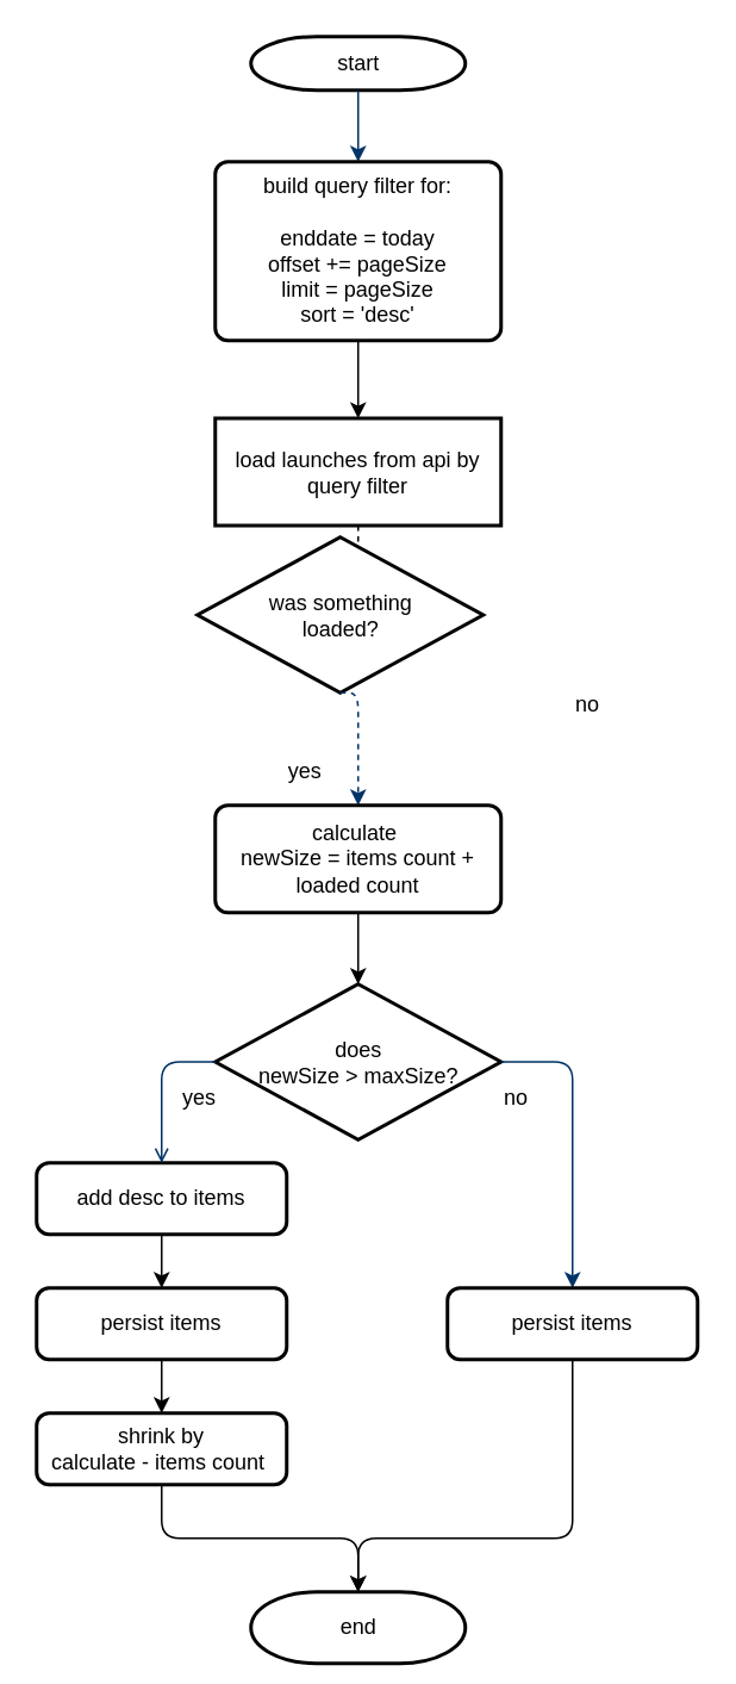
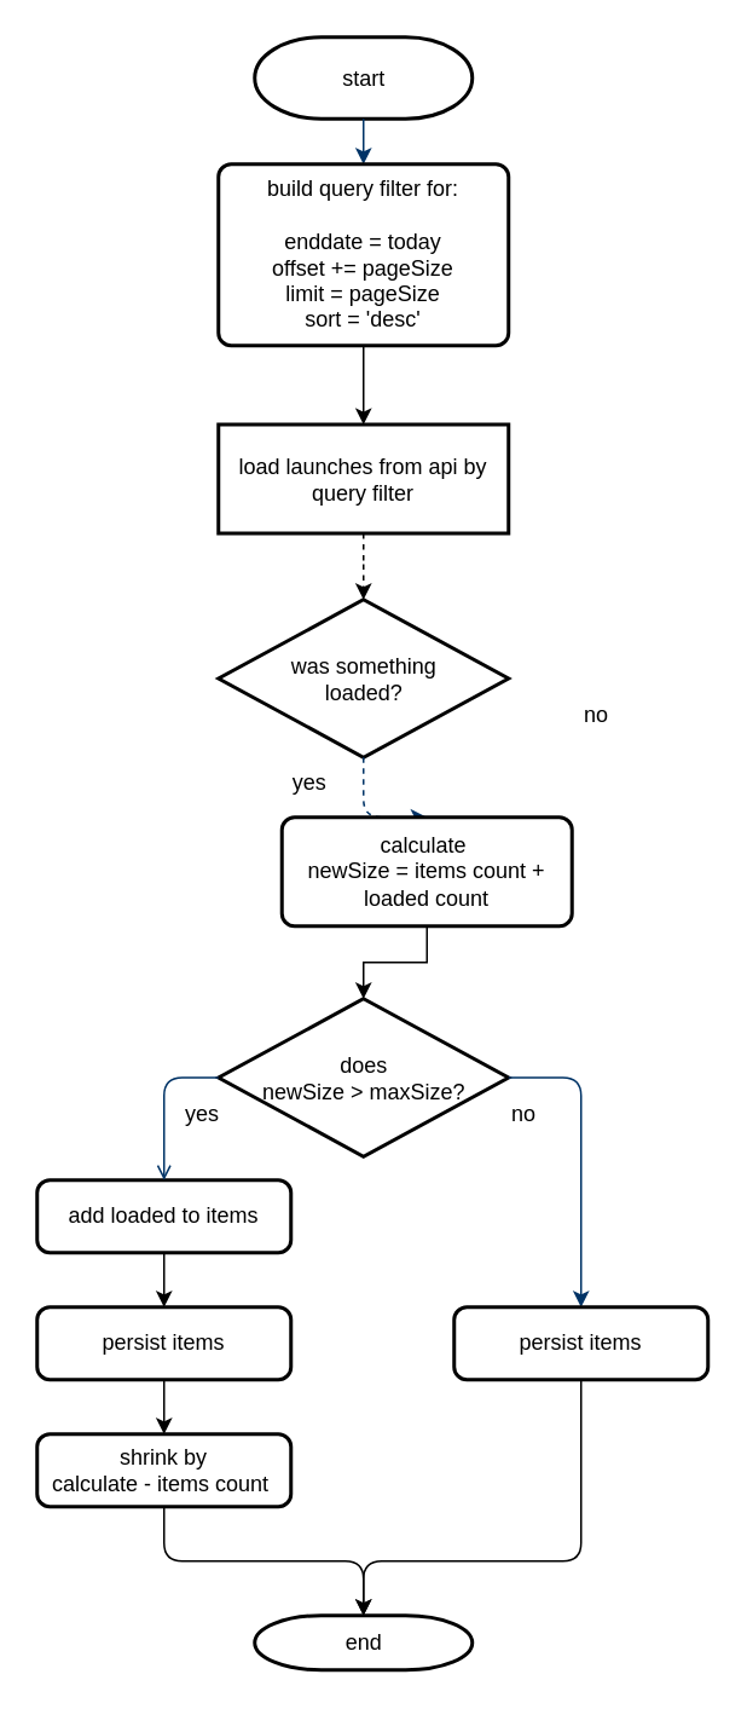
  <mxCell id="0" />
  <mxCell id="1" parent="0" />
- <mxCell id="2" value="start" style="shape=mxgraph.flowchart.terminator;strokeWidth=2;gradientColor=none;gradientDirection=north;fontStyle=0;html=1;" parent="1" vertex="1"><mxGeometry x="140" y="20" width="120" height="30" as="geometry" /></mxCell>
+ <mxCell id="2" value="start" style="shape=mxgraph.flowchart.terminator;strokeWidth=2;gradientColor=none;gradientDirection=north;fontStyle=0;html=1;" parent="1" vertex="1"><mxGeometry x="140" y="20" width="120" height="45" as="geometry" /></mxCell>
  <mxCell id="3" style="entryX=0.5;entryY=0;entryPerimeter=0;fontStyle=1;strokeColor=#003366;strokeWidth=1;html=1;exitX=0.5;exitY=1;exitDx=0;exitDy=0;exitPerimeter=0;" parent="1" source="2" target="5" edge="1"><mxGeometry relative="1" as="geometry"><mxPoint x="190" y="110" as="sourcePoint" /><mxPoint x="201" y="90" as="targetPoint" /></mxGeometry></mxCell>
  <mxCell id="4" value="" style="edgeStyle=orthogonalEdgeStyle;rounded=0;orthogonalLoop=1;jettySize=auto;html=1;" parent="1" source="5" target="7" edge="1"><mxGeometry relative="1" as="geometry" /></mxCell>
  <mxCell id="5" value="build query filter for:&lt;br&gt;&lt;br&gt;enddate = today&lt;br&gt;offset += pageSize&lt;br&gt;limit = pageSize&lt;br&gt;sort = 'desc'" style="rounded=1;whiteSpace=wrap;html=1;absoluteArcSize=1;arcSize=14;strokeWidth=2;" parent="1" vertex="1"><mxGeometry x="120" y="90" width="160" height="100" as="geometry" /></mxCell>
  <mxCell id="6" value="" style="edgeStyle=orthogonalEdgeStyle;rounded=0;orthogonalLoop=1;jettySize=auto;html=1;entryX=0.5;entryY=0;entryDx=0;entryDy=0;entryPerimeter=0;dashed=1;" parent="1" source="7" target="8" edge="1"><mxGeometry relative="1" as="geometry"><mxPoint x="200" y="330" as="targetPoint" /></mxGeometry></mxCell>
  <mxCell id="7" value="load launches from api by query filter" style="whiteSpace=wrap;html=1;absoluteArcSize=1;arcSize=14;strokeWidth=2;rounded=0;" parent="1" vertex="1"><mxGeometry x="120" y="233.5" width="160" height="60" as="geometry" /></mxCell>
- <mxCell id="8" value="was something&lt;br&gt;loaded?" style="shape=mxgraph.flowchart.decision;strokeWidth=2;gradientColor=none;gradientDirection=north;fontStyle=0;html=1;" parent="1" vertex="1"><mxGeometry x="110" y="300" width="160" height="87" as="geometry" /></mxCell>
+ <mxCell id="8" value="was something&lt;br&gt;loaded?" style="shape=mxgraph.flowchart.decision;strokeWidth=2;gradientColor=none;gradientDirection=north;fontStyle=0;html=1;" parent="1" vertex="1"><mxGeometry x="120" y="330" width="160" height="87" as="geometry" /></mxCell>
  <mxCell id="9" value="no" style="text;fontStyle=0;html=1;strokeColor=none;gradientColor=none;fillColor=none;strokeWidth=2;" parent="1" vertex="1"><mxGeometry x="320" y="380" width="40" height="26" as="geometry" /></mxCell>
  <mxCell id="10" value="" style="edgeStyle=elbowEdgeStyle;elbow=horizontal;fontColor=#001933;fontStyle=1;strokeColor=#003366;strokeWidth=1;html=1;exitX=0.5;exitY=1;exitDx=0;exitDy=0;exitPerimeter=0;entryX=0.5;entryY=0;entryDx=0;entryDy=0;dashed=1;" parent="1" source="8" target="14" edge="1"><mxGeometry x="-1" y="240" width="100" height="100" as="geometry"><mxPoint x="-121" y="190" as="sourcePoint" /><mxPoint x="200" y="450" as="targetPoint" /><Array as="points"><mxPoint x="200" y="430" /></Array></mxGeometry></mxCell>
  <mxCell id="11" value="yes" style="text;fontStyle=0;html=1;strokeColor=none;gradientColor=none;fillColor=none;strokeWidth=2;align=center;" parent="1" vertex="1"><mxGeometry x="150" y="417" width="40" height="26" as="geometry" /></mxCell>
- <mxCell id="12" value="end" style="shape=mxgraph.flowchart.terminator;strokeWidth=2;gradientColor=none;gradientDirection=north;fontStyle=0;html=1;" parent="1" vertex="1"><mxGeometry x="140" y="890" width="120" height="40" as="geometry" /></mxCell>
+ <mxCell id="12" value="end" style="shape=mxgraph.flowchart.terminator;strokeWidth=2;gradientColor=none;gradientDirection=north;fontStyle=0;html=1;" parent="1" vertex="1"><mxGeometry x="140" y="890" width="120" height="30" as="geometry" /></mxCell>
  <mxCell id="13" value="" style="edgeStyle=orthogonalEdgeStyle;rounded=0;orthogonalLoop=1;jettySize=auto;html=1;entryX=0.5;entryY=0;entryDx=0;entryDy=0;entryPerimeter=0;" parent="1" source="14" target="15" edge="1"><mxGeometry relative="1" as="geometry"><mxPoint x="200" y="550" as="targetPoint" /></mxGeometry></mxCell>
- <mxCell id="14" value="calculate&amp;nbsp;&lt;br&gt;newSize = items count + loaded count" style="rounded=1;whiteSpace=wrap;html=1;absoluteArcSize=1;arcSize=14;strokeWidth=2;" parent="1" vertex="1"><mxGeometry x="120" y="450" width="160" height="60" as="geometry" /></mxCell>
+ <mxCell id="14" value="calculate&amp;nbsp;&lt;br&gt;newSize = items count + loaded count" style="rounded=1;whiteSpace=wrap;html=1;absoluteArcSize=1;arcSize=14;strokeWidth=2;" parent="1" vertex="1"><mxGeometry x="155" y="450" width="160" height="60" as="geometry" /></mxCell>
  <mxCell id="15" value="does &lt;br&gt;&lt;span&gt;newSize &amp;gt; maxSize&lt;/span&gt;?" style="shape=mxgraph.flowchart.decision;strokeWidth=2;gradientColor=none;gradientDirection=north;fontStyle=0;html=1;" parent="1" vertex="1"><mxGeometry x="120" y="550" width="160" height="87" as="geometry" /></mxCell>
  <mxCell id="16" value="" style="edgeStyle=elbowEdgeStyle;elbow=horizontal;exitX=1;exitY=0.5;exitPerimeter=0;fontStyle=1;strokeColor=#003366;strokeWidth=1;html=1;exitDx=0;exitDy=0;entryX=0.5;entryY=0;entryDx=0;entryDy=0;" parent="1" source="15" target="18" edge="1"><mxGeometry x="390" y="278.5" width="100" height="100" as="geometry"><mxPoint x="290" y="383.5" as="sourcePoint" /><mxPoint x="320" y="650" as="targetPoint" /><Array as="points"><mxPoint x="320" y="700" /><mxPoint x="340" y="700" /><mxPoint x="270" y="480" /><mxPoint x="309" y="460" /><mxPoint x="309" y="430" /></Array></mxGeometry></mxCell>
  <mxCell id="17" value="no" style="text;fontStyle=0;html=1;strokeColor=none;gradientColor=none;fillColor=none;strokeWidth=2;" parent="1" vertex="1"><mxGeometry x="280" y="600" width="40" height="26" as="geometry" /></mxCell>
  <mxCell id="18" value="persist items" style="rounded=1;whiteSpace=wrap;html=1;absoluteArcSize=1;arcSize=14;strokeWidth=2;" parent="1" vertex="1"><mxGeometry x="250" y="720" width="140" height="40" as="geometry" /></mxCell>
  <mxCell id="19" value="" style="edgeStyle=orthogonalEdgeStyle;rounded=1;orthogonalLoop=1;jettySize=auto;html=1;entryX=0.5;entryY=0;entryDx=0;entryDy=0;entryPerimeter=0;" parent="1" source="18" target="12" edge="1"><mxGeometry relative="1" as="geometry"><mxPoint x="210" y="520" as="sourcePoint" /><mxPoint x="210" y="560" as="targetPoint" /><Array as="points"><mxPoint x="320" y="860" /><mxPoint x="200" y="860" /></Array></mxGeometry></mxCell>
- <mxCell id="20" value="add desc to items" style="rounded=1;whiteSpace=wrap;html=1;absoluteArcSize=1;arcSize=14;strokeWidth=2;" parent="1" vertex="1"><mxGeometry x="20" y="650" width="140" height="40" as="geometry" /></mxCell>
+ <mxCell id="20" value="add loaded to items" style="rounded=1;whiteSpace=wrap;html=1;absoluteArcSize=1;arcSize=14;strokeWidth=2;" parent="1" vertex="1"><mxGeometry x="20" y="650" width="140" height="40" as="geometry" /></mxCell>
  <mxCell id="21" value="" style="edgeStyle=elbowEdgeStyle;elbow=horizontal;exitX=0;exitY=0.5;exitPerimeter=0;fontStyle=1;strokeColor=#003366;strokeWidth=1;html=1;exitDx=0;exitDy=0;entryX=0.5;entryY=0;entryDx=0;entryDy=0;endArrow=open;" parent="1" source="15" target="20" edge="1"><mxGeometry x="180" y="278.5" width="100" height="100" as="geometry"><mxPoint x="70" y="593.5" as="sourcePoint" /><mxPoint x="110" y="650" as="targetPoint" /><Array as="points"><mxPoint x="90" y="620" /><mxPoint x="130" y="700" /><mxPoint x="60" y="480" /><mxPoint x="99" y="460" /><mxPoint x="99" y="430" /></Array></mxGeometry></mxCell>
  <mxCell id="22" value="yes" style="text;fontStyle=0;html=1;strokeColor=none;gradientColor=none;fillColor=none;strokeWidth=2;" parent="1" vertex="1"><mxGeometry x="100" y="600" width="40" height="26" as="geometry" /></mxCell>
  <mxCell id="23" value="persist items" style="rounded=1;whiteSpace=wrap;html=1;absoluteArcSize=1;arcSize=14;strokeWidth=2;" parent="1" vertex="1"><mxGeometry x="20" y="720" width="140" height="40" as="geometry" /></mxCell>
  <mxCell id="24" value="" style="edgeStyle=orthogonalEdgeStyle;rounded=1;orthogonalLoop=1;jettySize=auto;html=1;entryX=0.5;entryY=0;entryDx=0;entryDy=0;exitX=0.5;exitY=1;exitDx=0;exitDy=0;" parent="1" source="20" target="23" edge="1"><mxGeometry relative="1" as="geometry"><mxPoint x="330" y="750" as="sourcePoint" /><mxPoint x="210" y="900" as="targetPoint" /></mxGeometry></mxCell>
  <mxCell id="25" value="shrink by &lt;br&gt;&lt;span&gt;calculate&amp;nbsp;&lt;/span&gt;- items count&amp;nbsp;" style="rounded=1;whiteSpace=wrap;html=1;absoluteArcSize=1;arcSize=14;strokeWidth=2;" parent="1" vertex="1"><mxGeometry x="20" y="790" width="140" height="40" as="geometry" /></mxCell>
  <mxCell id="26" value="" style="edgeStyle=orthogonalEdgeStyle;rounded=1;orthogonalLoop=1;jettySize=auto;html=1;entryX=0.5;entryY=0;entryDx=0;entryDy=0;exitX=0.5;exitY=1;exitDx=0;exitDy=0;" parent="1" source="23" target="25" edge="1"><mxGeometry relative="1" as="geometry"><mxPoint x="90" y="770" as="sourcePoint" /><mxPoint x="210" y="980" as="targetPoint" /></mxGeometry></mxCell>
  <mxCell id="27" value="" style="edgeStyle=orthogonalEdgeStyle;rounded=1;orthogonalLoop=1;jettySize=auto;html=1;entryX=0.5;entryY=0;entryDx=0;entryDy=0;entryPerimeter=0;exitX=0.5;exitY=1;exitDx=0;exitDy=0;" parent="1" source="25" target="12" edge="1"><mxGeometry relative="1" as="geometry"><mxPoint x="330" y="750" as="sourcePoint" /><mxPoint x="210" y="900" as="targetPoint" /><Array as="points"><mxPoint x="90" y="860" /><mxPoint x="200" y="860" /></Array></mxGeometry></mxCell>
